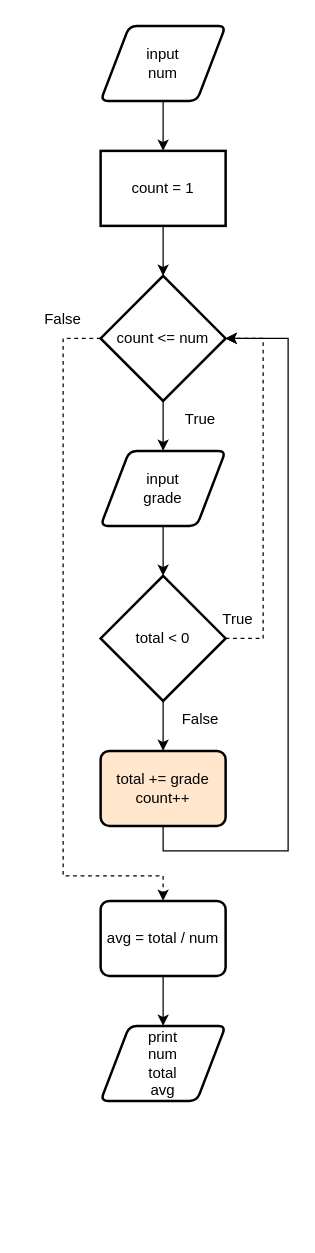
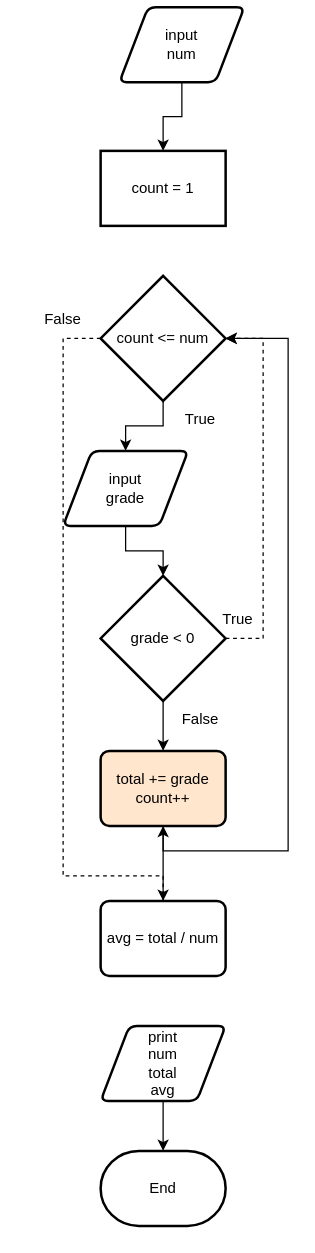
  <mxCell id="0" />
  <mxCell id="1" parent="0" />
  <mxCell id="2" value="" style="edgeStyle=orthogonalEdgeStyle;rounded=0;orthogonalLoop=1;jettySize=auto;html=1;" edge="1" parent="1" source="3" target="5"><mxGeometry relative="1" as="geometry" /></mxCell>
- <mxCell id="3" value="&lt;div&gt;input&lt;/div&gt;&lt;div&gt;num&lt;/div&gt;" style="shape=parallelogram;html=1;strokeWidth=2;perimeter=parallelogramPerimeter;whiteSpace=wrap;rounded=1;arcSize=12;size=0.23;" vertex="1" parent="1"><mxGeometry x="80" y="20" width="100" height="60" as="geometry" /></mxCell>
- <mxCell id="4" value="" style="edgeStyle=orthogonalEdgeStyle;rounded=0;orthogonalLoop=1;jettySize=auto;html=1;" edge="1" parent="1" source="5" target="8"><mxGeometry relative="1" as="geometry" /></mxCell>
+ <mxCell id="3" value="&lt;div&gt;input&lt;/div&gt;&lt;div&gt;num&lt;/div&gt;" style="shape=parallelogram;html=1;strokeWidth=2;perimeter=parallelogramPerimeter;whiteSpace=wrap;rounded=1;arcSize=12;size=0.23;" vertex="1" parent="1"><mxGeometry x="95" y="5" width="100" height="60" as="geometry" /></mxCell>
  <mxCell id="5" value="count = 1" style="whiteSpace=wrap;html=1;absoluteArcSize=1;arcSize=14;strokeWidth=2;rounded=0;" vertex="1" parent="1"><mxGeometry x="80" y="120" width="100" height="60" as="geometry" /></mxCell>
  <mxCell id="6" value="" style="edgeStyle=orthogonalEdgeStyle;rounded=0;orthogonalLoop=1;jettySize=auto;html=1;" edge="1" parent="1" source="8" target="10"><mxGeometry relative="1" as="geometry" /></mxCell>
  <mxCell id="7" style="edgeStyle=orthogonalEdgeStyle;rounded=0;orthogonalLoop=1;jettySize=auto;html=1;exitX=0;exitY=0.5;exitDx=0;exitDy=0;exitPerimeter=0;dashed=1;" edge="1" parent="1" source="8" target="17"><mxGeometry relative="1" as="geometry"><Array as="points"><mxPoint x="50" y="270" /><mxPoint x="50" y="700" /><mxPoint x="130" y="700" /></Array></mxGeometry></mxCell>
  <mxCell id="8" value="count &amp;lt;= num" style="strokeWidth=2;html=1;shape=mxgraph.flowchart.decision;whiteSpace=wrap;" vertex="1" parent="1"><mxGeometry x="80" y="220" width="100" height="100" as="geometry" /></mxCell>
  <mxCell id="9" value="" style="edgeStyle=orthogonalEdgeStyle;rounded=0;orthogonalLoop=1;jettySize=auto;html=1;" edge="1" parent="1" source="10" target="13"><mxGeometry relative="1" as="geometry" /></mxCell>
- <mxCell id="10" value="&lt;div&gt;input&lt;/div&gt;&lt;div&gt;grade&lt;br&gt;&lt;/div&gt;" style="shape=parallelogram;html=1;strokeWidth=2;perimeter=parallelogramPerimeter;whiteSpace=wrap;rounded=1;arcSize=12;size=0.23;" vertex="1" parent="1"><mxGeometry x="80" y="360" width="100" height="60" as="geometry" /></mxCell>
+ <mxCell id="10" value="&lt;div&gt;input&lt;/div&gt;&lt;div&gt;grade&lt;br&gt;&lt;/div&gt;" style="shape=parallelogram;html=1;strokeWidth=2;perimeter=parallelogramPerimeter;whiteSpace=wrap;rounded=1;arcSize=12;size=0.23;" vertex="1" parent="1"><mxGeometry x="50" y="360" width="100" height="60" as="geometry" /></mxCell>
  <mxCell id="11" style="edgeStyle=orthogonalEdgeStyle;rounded=0;orthogonalLoop=1;jettySize=auto;html=1;exitX=1;exitY=0.5;exitDx=0;exitDy=0;exitPerimeter=0;entryX=1;entryY=0.5;entryDx=0;entryDy=0;entryPerimeter=0;dashed=1;" edge="1" parent="1" source="13" target="8"><mxGeometry relative="1" as="geometry"><Array as="points"><mxPoint x="210" y="510" /><mxPoint x="210" y="270" /></Array></mxGeometry></mxCell>
  <mxCell id="12" value="" style="edgeStyle=orthogonalEdgeStyle;rounded=0;orthogonalLoop=1;jettySize=auto;html=1;" edge="1" parent="1" source="13" target="15"><mxGeometry relative="1" as="geometry" /></mxCell>
- <mxCell id="13" value="total &amp;lt; 0" style="strokeWidth=2;html=1;shape=mxgraph.flowchart.decision;whiteSpace=wrap;" vertex="1" parent="1"><mxGeometry x="80" y="460" width="100" height="100" as="geometry" /></mxCell>
+ <mxCell id="13" value="grade &amp;lt; 0" style="strokeWidth=2;html=1;shape=mxgraph.flowchart.decision;whiteSpace=wrap;" vertex="1" parent="1"><mxGeometry x="80" y="460" width="100" height="100" as="geometry" /></mxCell>
  <mxCell id="14" style="edgeStyle=orthogonalEdgeStyle;rounded=0;orthogonalLoop=1;jettySize=auto;html=1;exitX=0.5;exitY=1;exitDx=0;exitDy=0;entryX=1;entryY=0.5;entryDx=0;entryDy=0;entryPerimeter=0;" edge="1" parent="1" source="15" target="8"><mxGeometry relative="1" as="geometry"><Array as="points"><mxPoint x="130" y="680" /><mxPoint x="230" y="680" /><mxPoint x="230" y="270" /></Array></mxGeometry></mxCell>
  <mxCell id="15" value="total += grade&lt;br&gt;count++" style="rounded=1;whiteSpace=wrap;html=1;absoluteArcSize=1;arcSize=14;strokeWidth=2;fillColor=#ffe6cc;" vertex="1" parent="1"><mxGeometry x="80" y="600" width="100" height="60" as="geometry" /></mxCell>
- <mxCell id="16" value="" style="edgeStyle=orthogonalEdgeStyle;rounded=0;orthogonalLoop=1;jettySize=auto;html=1;" edge="1" parent="1" source="17" target="19"><mxGeometry relative="1" as="geometry" /></mxCell>
+ <mxCell id="16" value="" style="edgeStyle=orthogonalEdgeStyle;rounded=0;orthogonalLoop=1;jettySize=auto;html=1;" edge="1" parent="1" source="17" target="15"><mxGeometry relative="1" as="geometry" /></mxCell>
  <mxCell id="17" value="avg = total / num" style="rounded=1;whiteSpace=wrap;html=1;absoluteArcSize=1;arcSize=14;strokeWidth=2;" vertex="1" parent="1"><mxGeometry x="80" y="720" width="100" height="60" as="geometry" /></mxCell>
+ <mxCell id="18" value="" style="edgeStyle=orthogonalEdgeStyle;rounded=0;orthogonalLoop=1;jettySize=auto;html=1;" edge="1" parent="1" source="19" target="20"><mxGeometry relative="1" as="geometry" /></mxCell>
  <mxCell id="19" value="&lt;div&gt;print&lt;/div&gt;&lt;div&gt;num&lt;/div&gt;&lt;div&gt;total&lt;/div&gt;&lt;div&gt;avg&lt;br&gt;&lt;/div&gt;" style="shape=parallelogram;html=1;strokeWidth=2;perimeter=parallelogramPerimeter;whiteSpace=wrap;rounded=1;arcSize=12;size=0.23;" vertex="1" parent="1"><mxGeometry x="80" y="820" width="100" height="60" as="geometry" /></mxCell>
+ <mxCell id="20" value="End" style="strokeWidth=2;html=1;shape=mxgraph.flowchart.terminator;whiteSpace=wrap;" vertex="1" parent="1"><mxGeometry x="80" y="920" width="100" height="60" as="geometry" /></mxCell>
  <mxCell id="21" value="True" style="text;html=1;strokeColor=none;fillColor=none;align=center;verticalAlign=middle;whiteSpace=wrap;rounded=0;" vertex="1" parent="1"><mxGeometry x="130" y="320" width="60" height="30" as="geometry" /></mxCell>
  <mxCell id="22" value="False" style="text;html=1;strokeColor=none;fillColor=none;align=center;verticalAlign=middle;whiteSpace=wrap;rounded=0;" vertex="1" parent="1"><mxGeometry x="20" y="240" width="60" height="30" as="geometry" /></mxCell>
  <mxCell id="23" value="True" style="text;html=1;strokeColor=none;fillColor=none;align=center;verticalAlign=middle;whiteSpace=wrap;rounded=0;" vertex="1" parent="1"><mxGeometry x="160" y="480" width="60" height="30" as="geometry" /></mxCell>
  <mxCell id="24" value="False" style="text;html=1;strokeColor=none;fillColor=none;align=center;verticalAlign=middle;whiteSpace=wrap;rounded=0;" vertex="1" parent="1"><mxGeometry x="130" y="560" width="60" height="30" as="geometry" /></mxCell>
